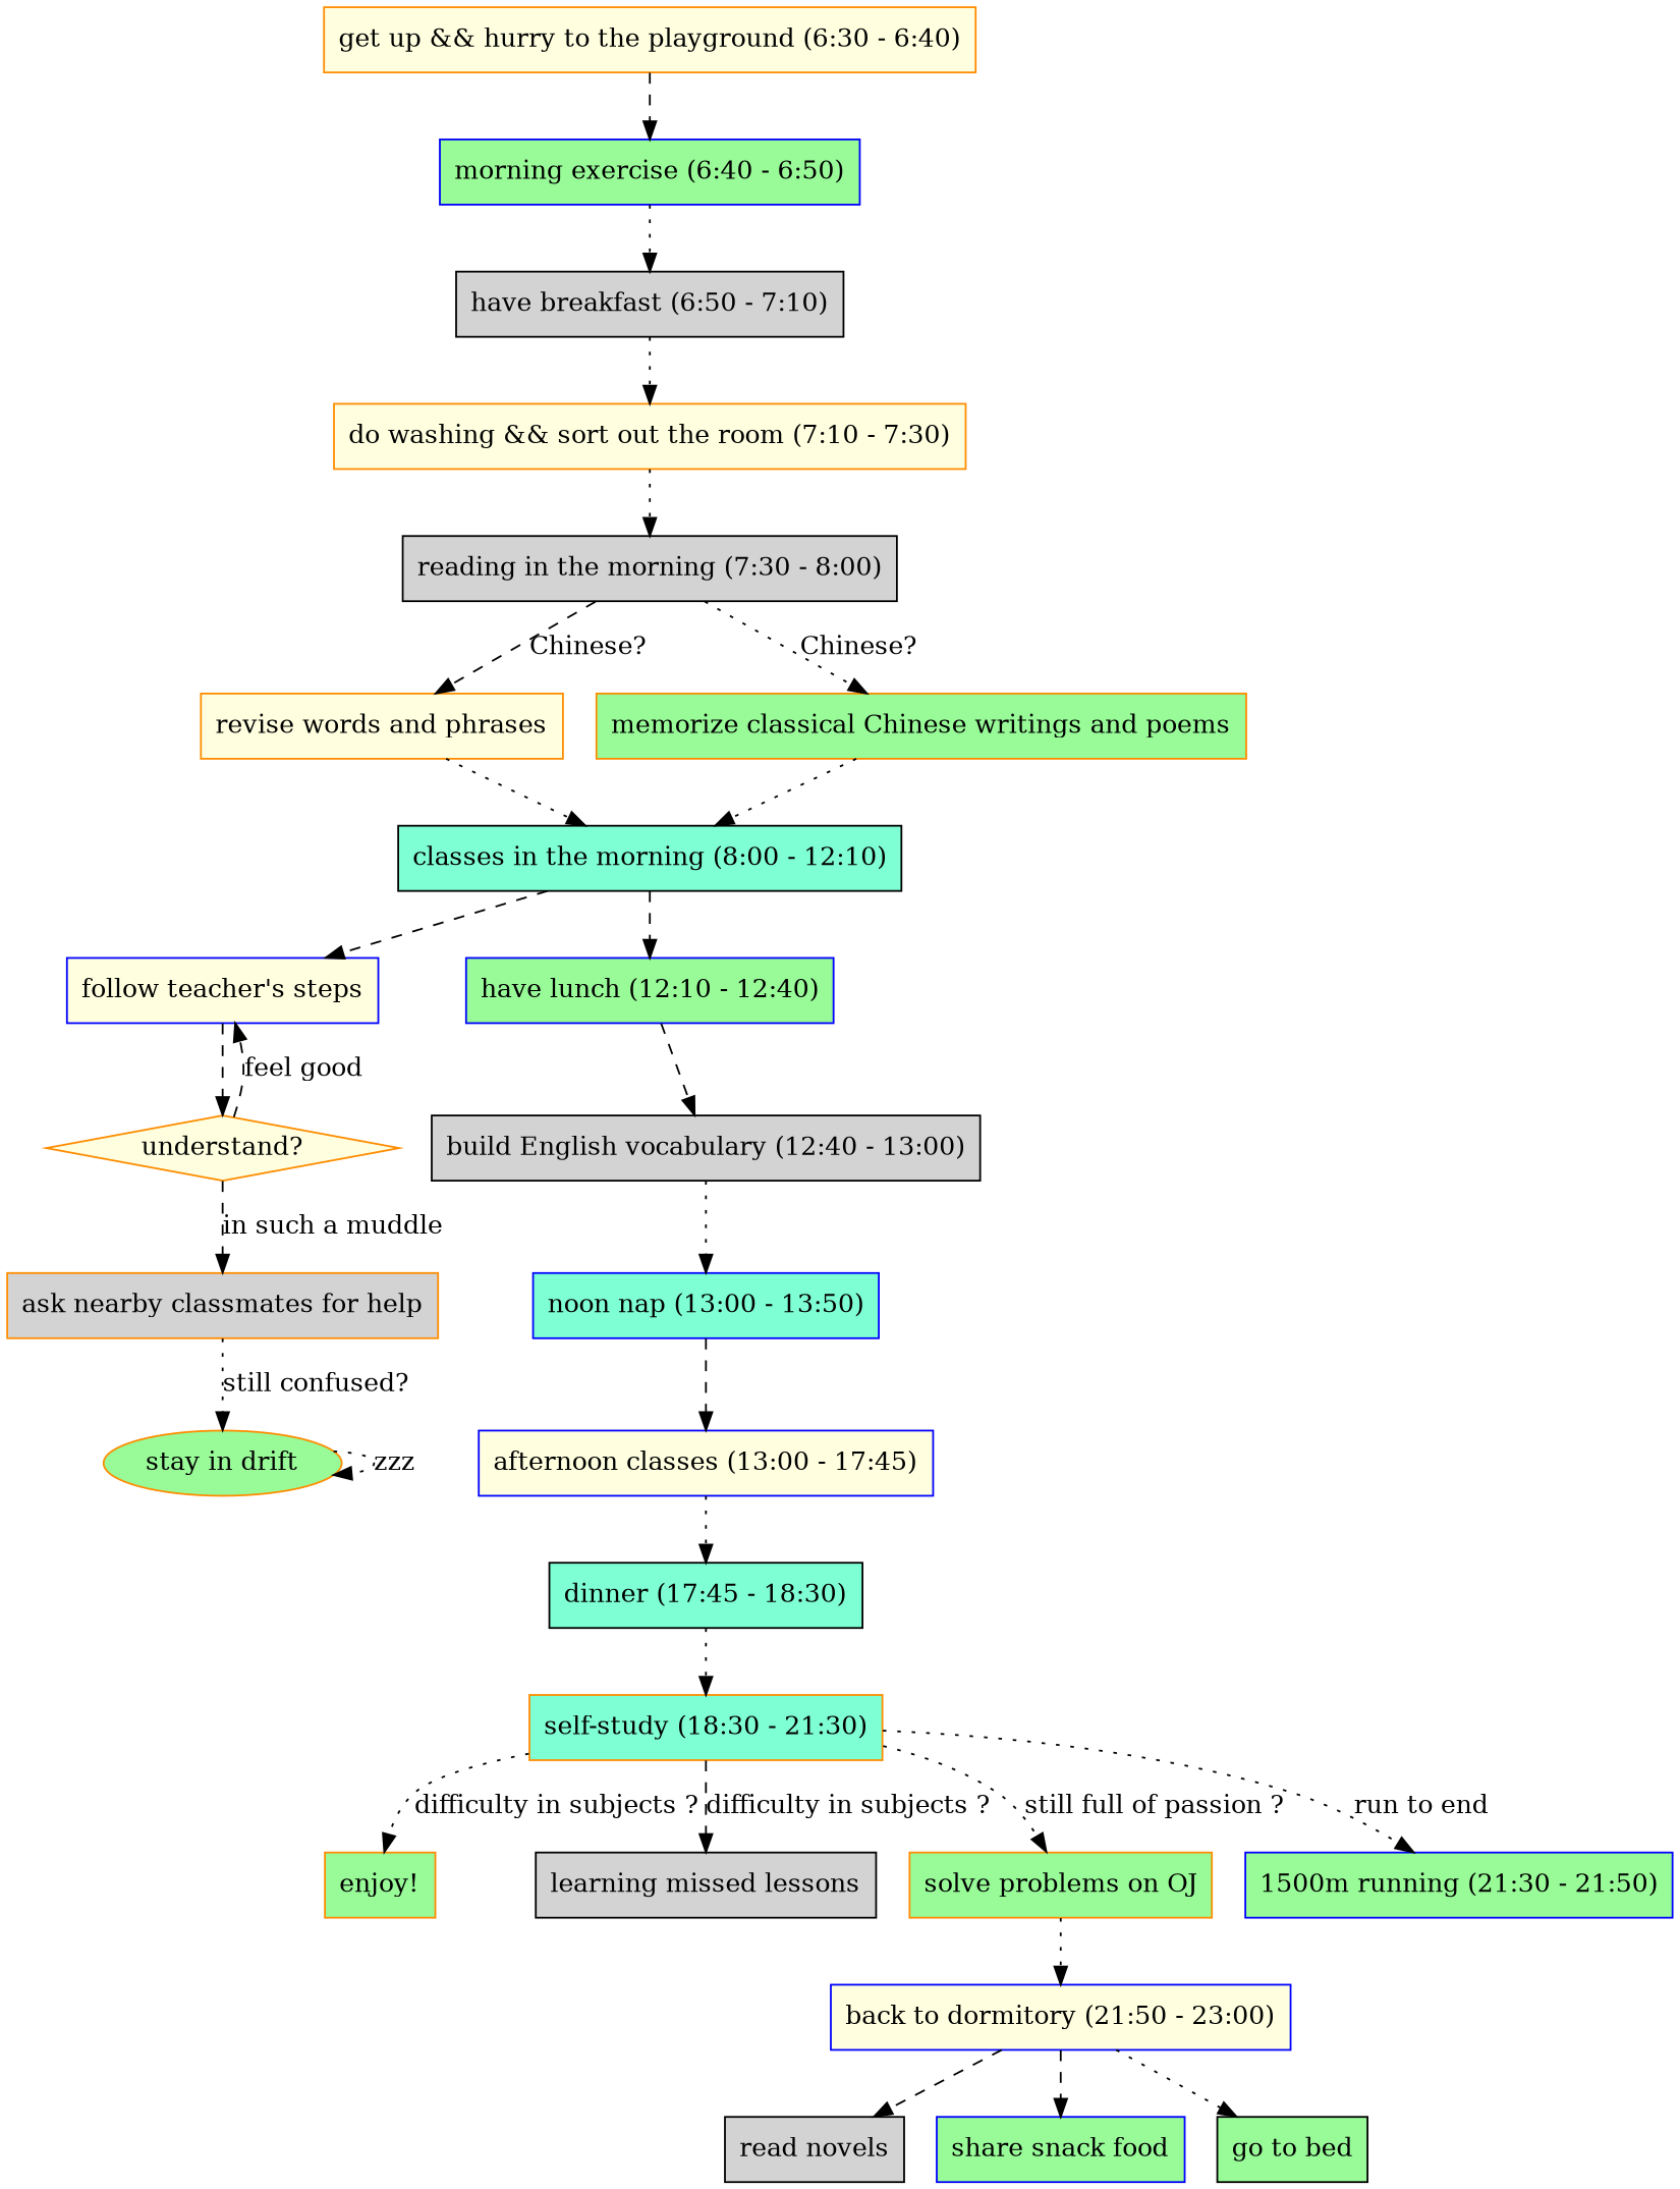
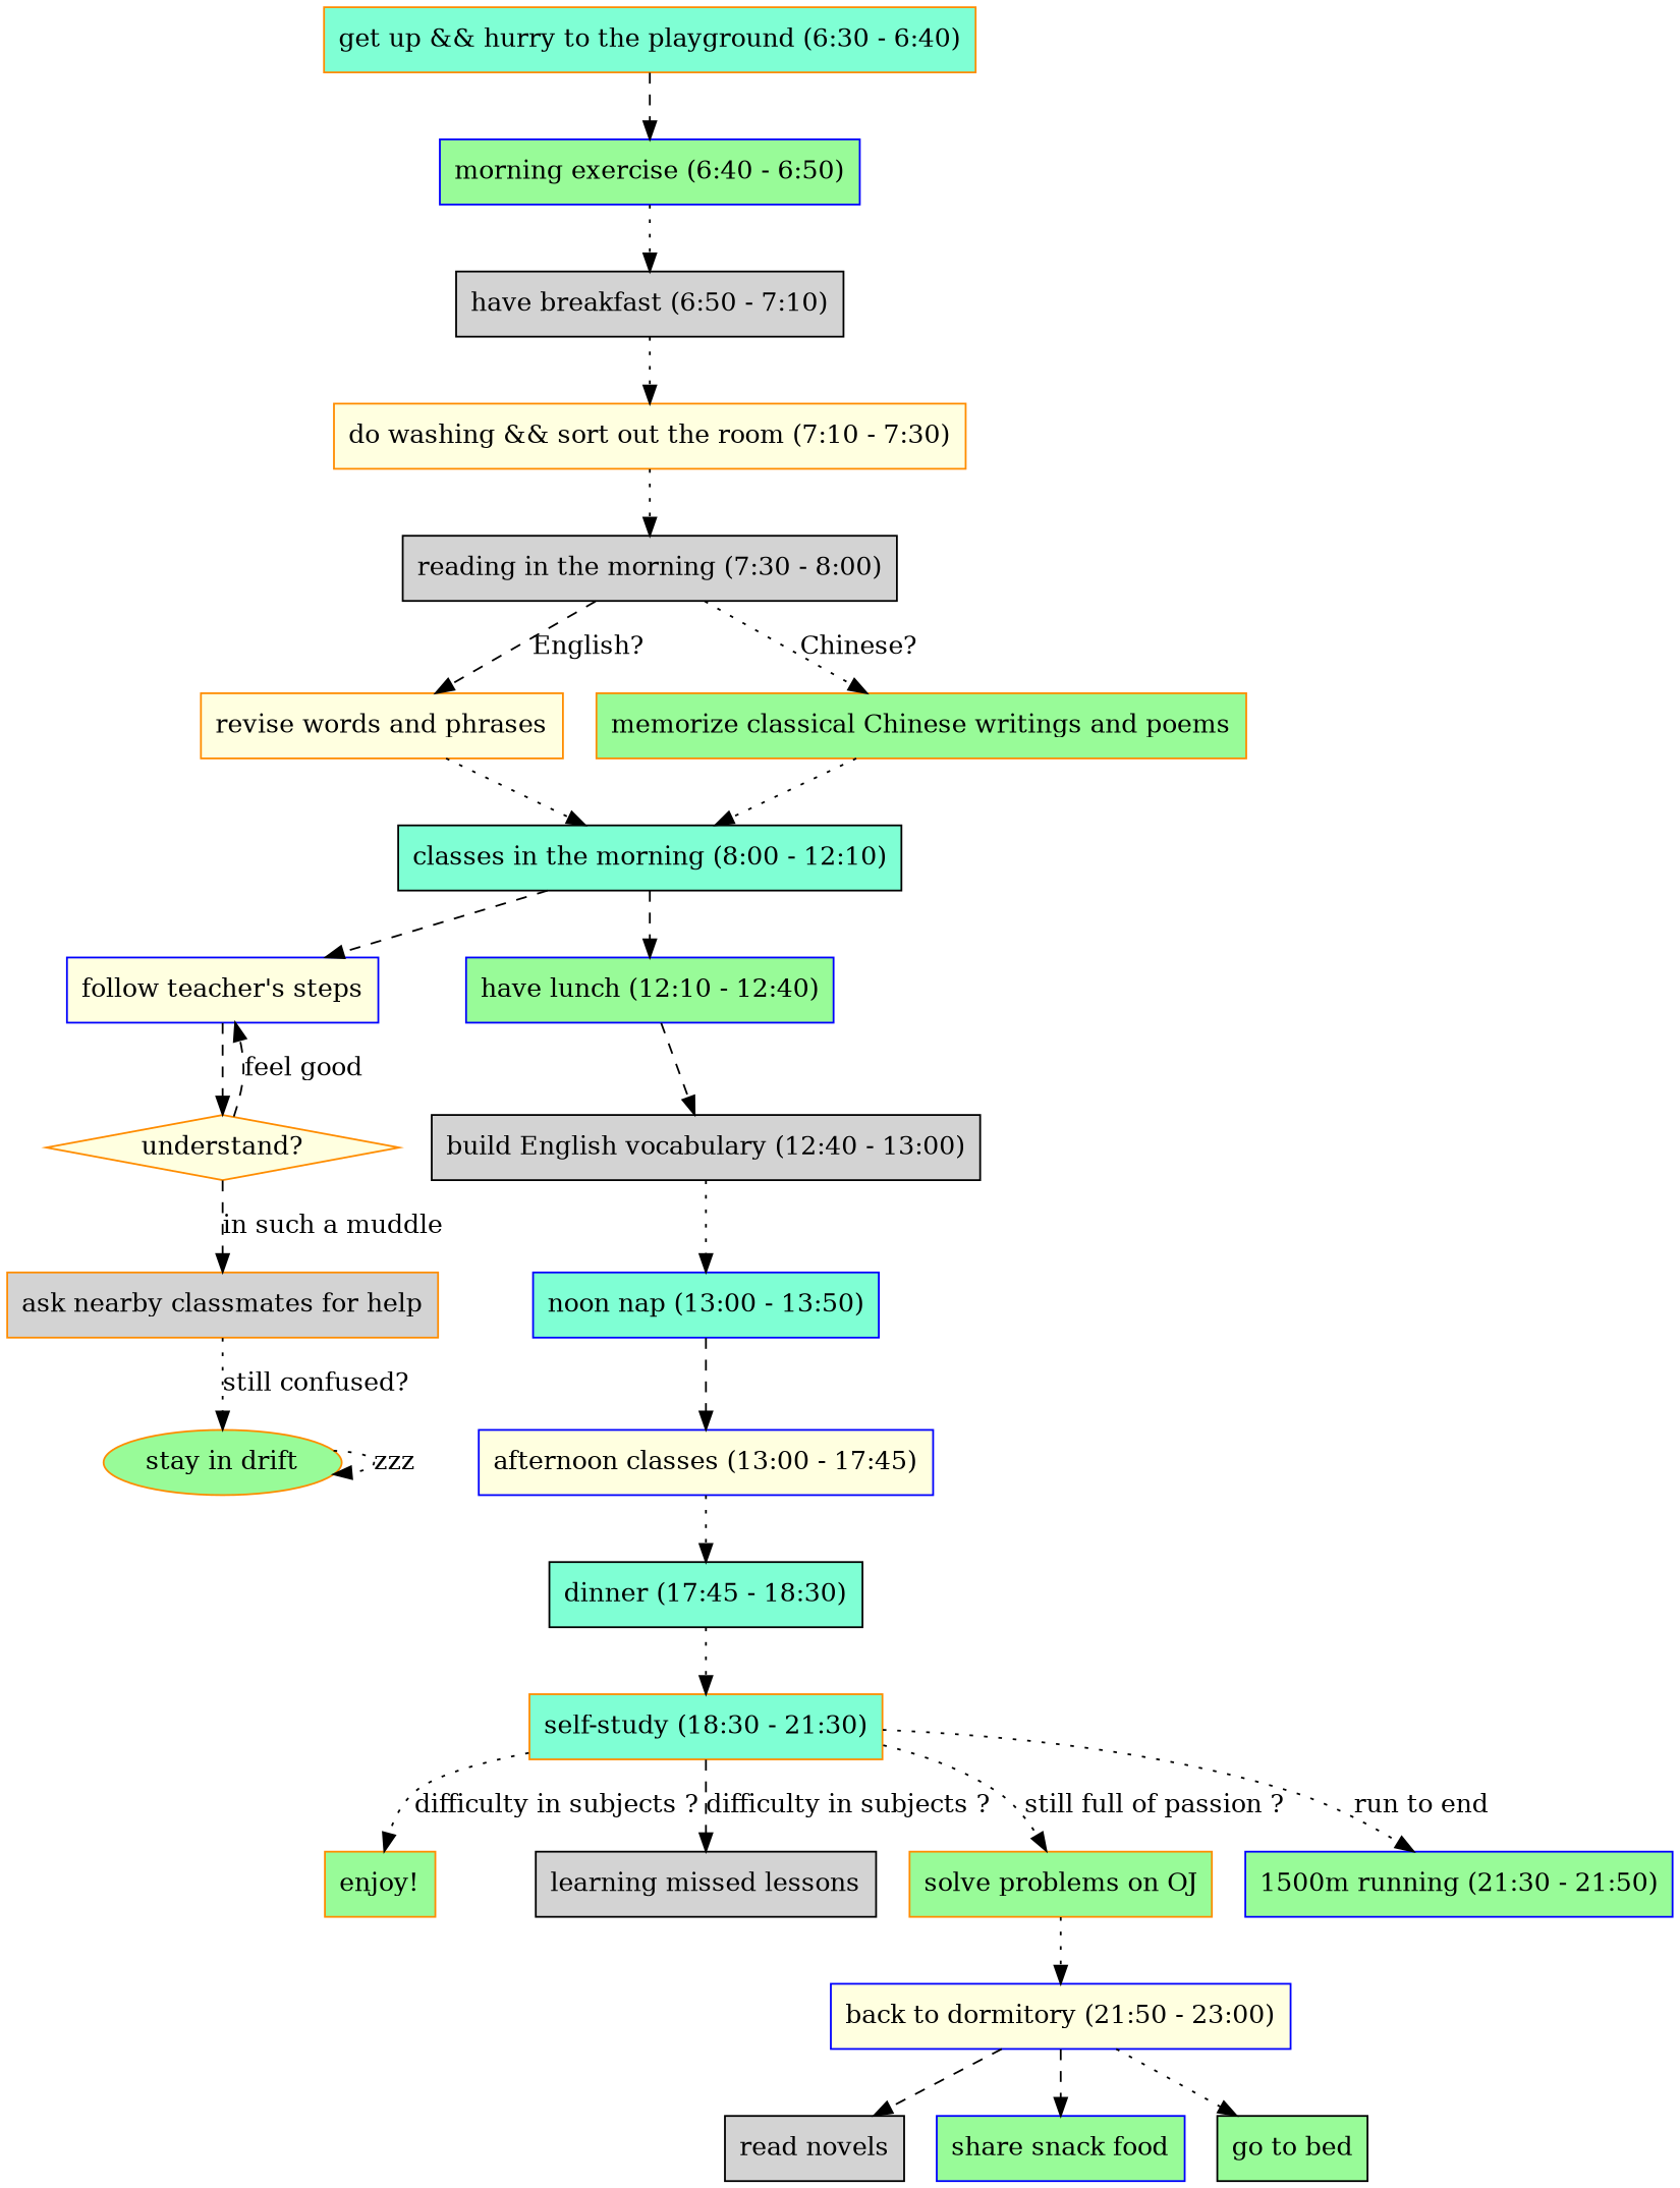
  digraph {
    node [color=darkorange fillcolor=palegreen shape=box style=filled]
    edge [style=dotted]
-   n1 [fillcolor=lightyellow label="get up && hurry to the playground (6:30 - 6:40)"]
+   n1 [fillcolor=aquamarine label="get up && hurry to the playground (6:30 - 6:40)"]
    n2 [color=blue label="morning exercise (6:40 - 6:50)"]
    n3 [color=black fillcolor=lightgrey label="have breakfast (6:50 - 7:10)"]
    n4 [fillcolor=lightyellow label="do washing && sort out the room (7:10 - 7:30)"]
    n5 [color=black fillcolor=lightgrey label="reading in the morning (7:30 - 8:00)"]
    n6 [fillcolor=lightyellow label="revise words and phrases"]
    n7 [label="memorize classical Chinese writings and poems"]
    n8 [color=black fillcolor=aquamarine label="classes in the morning (8:00 - 12:10)"]
    n9 [color=blue fillcolor=lightyellow label="follow teacher's steps"]
    n10 [color=blue label="have lunch (12:10 - 12:40)"]
    n11 [fillcolor=lightyellow label="understand?" shape=diamond]
    n12 [color=black fillcolor=lightgrey label="build English vocabulary (12:40 - 13:00)"]
    n13 [fillcolor=lightgrey label="ask nearby classmates for help"]
    n14 [label="stay in drift" shape=ellipse]
    n15 [color=blue fillcolor=aquamarine label="noon nap (13:00 - 13:50)"]
    n16 [color=blue fillcolor=lightyellow label="afternoon classes (13:00 - 17:45)"]
    n17 [color=black fillcolor=aquamarine label="dinner (17:45 - 18:30)"]
    n18 [fillcolor=aquamarine label="self-study (18:30 - 21:30)"]
    n19 [label="enjoy!"]
    n20 [color=black fillcolor=lightgrey label="learning missed lessons"]
    n21 [label="solve problems on OJ"]
    n22 [color=blue label="1500m running (21:30 - 21:50)"]
    n23 [color=blue fillcolor=lightyellow label="back to dormitory (21:50 - 23:00)"]
    n24 [color=black fillcolor=lightgrey label="read novels"]
    n25 [color=blue label="share snack food"]
    n26 [color=black label="go to bed"]
    n1 -> n2 [style=dashed]
    n2 -> n3
    n3 -> n4
    n4 -> n5 [weight=0.1]
-   n5 -> n6 [label="Chinese?" style=dashed]
+   n5 -> n6 [label="English?" style=dashed]
    n5 -> n7 [label="Chinese?"]
    n6 -> n8
    n7 -> n8
    n8 -> n9 [style=dashed]
    n8 -> n10 [style=dashed weight=4]
    n9 -> n11 [style=dashed weight=4]
    n10 -> n12 [style=dashed]
    n11 -> n9 [label="feel good" style=dashed]
    n11 -> n13 [label="in such a muddle" style=dashed]
    n12 -> n15
    n13 -> n14 [label="still confused?" weight=4]
    n14 -> n14 [label=zzz]
    n15 -> n16 [style=dashed]
    n16 -> n17
    n17 -> n18
    n18 -> n19 [label="difficulty in subjects ?" weight=5]
    n18 -> n20 [label="difficulty in subjects ?" style=dashed weight=4]
    n18 -> n21 [label="still full of passion ?" weight=3]
    n18 -> n22 [label="run to end"]
    n21 -> n23
    n23 -> n24 [style=dashed]
    n23 -> n25 [style=dashed]
    n23 -> n26
  }
